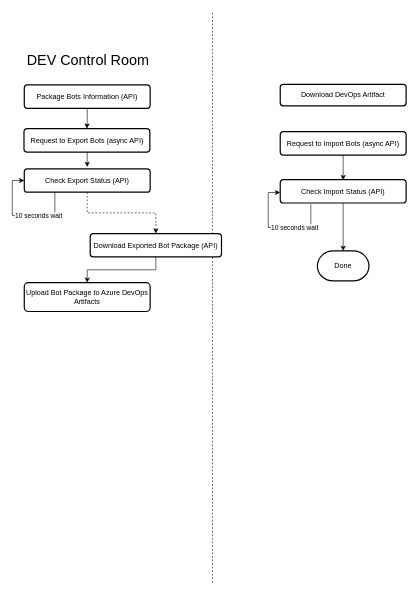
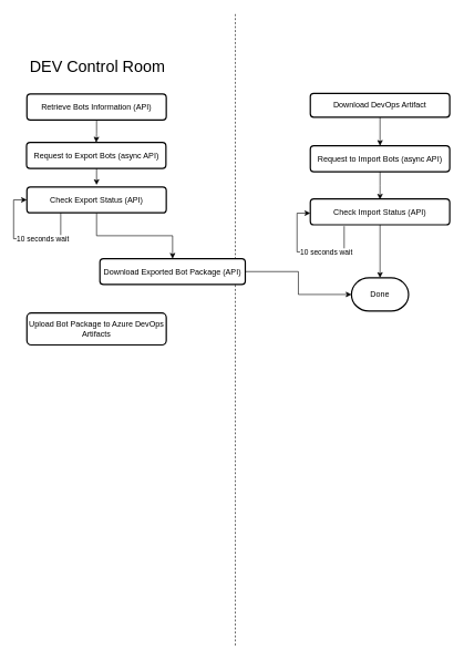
  <mxCell id="0" />
  <mxCell id="1" parent="0" />
  <mxCell id="2" value="" style="endArrow=none;dashed=1;html=1;rounded=0;" parent="1" edge="1"><mxGeometry width="50" height="50" relative="1" as="geometry"><mxPoint x="354" y="971.667" as="sourcePoint" /><mxPoint x="354" y="20" as="targetPoint" /></mxGeometry></mxCell>
  <mxCell id="3" value="&lt;font style=&quot;font-size: 24px;&quot;&gt;DEV Control Room&lt;/font&gt;" style="text;html=1;align=center;verticalAlign=middle;resizable=0;points=[];autosize=1;strokeColor=none;fillColor=none;" parent="1" vertex="1"><mxGeometry x="31" y="81" width="230" height="40" as="geometry" /></mxCell>
- <mxCell id="4" style="edgeStyle=orthogonalEdgeStyle;rounded=0;orthogonalLoop=1;jettySize=auto;html=1;entryX=0.5;entryY=0;entryDx=0;entryDy=0;dashed=1;" parent="1" source="5" target="10" edge="1"><mxGeometry relative="1" as="geometry" /></mxCell>
+ <mxCell id="4" style="edgeStyle=orthogonalEdgeStyle;rounded=0;orthogonalLoop=1;jettySize=auto;html=1;entryX=0.5;entryY=0;entryDx=0;entryDy=0;" parent="1" source="5" target="10" edge="1"><mxGeometry relative="1" as="geometry" /></mxCell>
  <mxCell id="5" value="Check Export Status (API)" style="whiteSpace=wrap;html=1;rounded=1;arcSize=14;strokeWidth=2;" parent="1" vertex="1"><mxGeometry x="40" y="281" width="210" height="39" as="geometry" /></mxCell>
  <mxCell id="6" value="" style="edgeStyle=orthogonalEdgeStyle;rounded=0;orthogonalLoop=1;jettySize=auto;html=1;" parent="1" edge="1"><mxGeometry relative="1" as="geometry"><mxPoint x="145" y="240" as="sourcePoint" /><mxPoint x="145" y="278" as="targetPoint" /></mxGeometry></mxCell>
  <mxCell id="7" value="" style="edgeStyle=orthogonalEdgeStyle;rounded=0;orthogonalLoop=1;jettySize=auto;html=1;" edge="1" parent="1" source="8" target="23"><mxGeometry relative="1" as="geometry" /></mxCell>
- <mxCell id="8" value="Package Bots Information (API)" style="whiteSpace=wrap;html=1;rounded=1;arcSize=14;strokeWidth=2;" parent="1" vertex="1"><mxGeometry x="40" y="141" width="210" height="39" as="geometry" /></mxCell>
- <mxCell id="9" value="" style="edgeStyle=orthogonalEdgeStyle;rounded=0;orthogonalLoop=1;jettySize=auto;html=1;" parent="1" source="10" target="15" edge="1"><mxGeometry relative="1" as="geometry" /></mxCell>
+ <mxCell id="8" value="Retrieve Bots Information (API)" style="whiteSpace=wrap;html=1;rounded=1;arcSize=14;strokeWidth=2;" parent="1" vertex="1"><mxGeometry x="40" y="141" width="210" height="39" as="geometry" /></mxCell>
+ <mxCell id="9" value="" style="edgeStyle=orthogonalEdgeStyle;rounded=0;orthogonalLoop=1;jettySize=auto;html=1;" parent="1" source="10" target="16" edge="1"><mxGeometry relative="1" as="geometry" /></mxCell>
  <mxCell id="10" value="Download Exported Bot Package (API)" style="whiteSpace=wrap;html=1;rounded=1;arcSize=14;strokeWidth=2;" parent="1" vertex="1"><mxGeometry x="150" y="389" width="219" height="39" as="geometry" /></mxCell>
  <mxCell id="11" value="" style="edgeStyle=orthogonalEdgeStyle;rounded=0;orthogonalLoop=1;jettySize=auto;html=1;" parent="1" source="12" edge="1"><mxGeometry relative="1" as="geometry"><mxPoint x="572" y="300" as="targetPoint" /></mxGeometry></mxCell>
  <mxCell id="12" value="Request to Import Bots (async API)" style="whiteSpace=wrap;html=1;rounded=1;arcSize=14;strokeWidth=2;" parent="1" vertex="1"><mxGeometry x="467" y="219" width="210" height="39" as="geometry" /></mxCell>
+ <mxCell id="13" value="" style="edgeStyle=orthogonalEdgeStyle;rounded=0;orthogonalLoop=1;jettySize=auto;html=1;" parent="1" source="14" target="12" edge="1"><mxGeometry relative="1" as="geometry" /></mxCell>
  <mxCell id="14" value="Download DevOps Artifact" style="whiteSpace=wrap;html=1;rounded=1;arcSize=14;strokeWidth=2;" parent="1" vertex="1"><mxGeometry x="467" y="140" width="210" height="36" as="geometry" /></mxCell>
  <mxCell id="15" value="Upload Bot Package to Azure DevOps Artifacts" style="whiteSpace=wrap;html=1;rounded=1;arcSize=14;strokeWidth=2;" parent="1" vertex="1"><mxGeometry x="40" y="471" width="210" height="48" as="geometry" /></mxCell>
  <mxCell id="16" value="Done" style="strokeWidth=2;html=1;shape=mxgraph.flowchart.terminator;whiteSpace=wrap;" parent="1" vertex="1"><mxGeometry x="529" y="418" width="86" height="50" as="geometry" /></mxCell>
  <mxCell id="17" style="edgeStyle=orthogonalEdgeStyle;rounded=0;orthogonalLoop=1;jettySize=auto;html=1;entryX=0;entryY=0.5;entryDx=0;entryDy=0;" parent="1" edge="1"><mxGeometry relative="1" as="geometry"><mxPoint x="91.024" y="320" as="sourcePoint" /><mxPoint x="40" y="300.5" as="targetPoint" /><Array as="points"><mxPoint x="91" y="359" /><mxPoint x="20" y="359" /><mxPoint x="20" y="301" /></Array></mxGeometry></mxCell>
  <mxCell id="18" value="10 seconds wait" style="edgeLabel;html=1;align=center;verticalAlign=middle;resizable=0;points=[];" parent="17" vertex="1" connectable="0"><mxGeometry x="-0.29" relative="1" as="geometry"><mxPoint as="offset" /></mxGeometry></mxCell>
  <mxCell id="19" style="edgeStyle=orthogonalEdgeStyle;rounded=0;orthogonalLoop=1;jettySize=auto;html=1;entryX=0;entryY=0.5;entryDx=0;entryDy=0;" parent="1" edge="1"><mxGeometry relative="1" as="geometry"><mxPoint x="518.024" y="340" as="sourcePoint" /><mxPoint x="467" y="320.5" as="targetPoint" /><Array as="points"><mxPoint x="518" y="379" /><mxPoint x="447" y="379" /><mxPoint x="447" y="321" /></Array></mxGeometry></mxCell>
  <mxCell id="20" value="10 seconds wait" style="edgeLabel;html=1;align=center;verticalAlign=middle;resizable=0;points=[];" parent="19" vertex="1" connectable="0"><mxGeometry x="-0.29" relative="1" as="geometry"><mxPoint as="offset" /></mxGeometry></mxCell>
  <mxCell id="21" value="" style="edgeStyle=orthogonalEdgeStyle;rounded=0;orthogonalLoop=1;jettySize=auto;html=1;" parent="1" source="22" target="16" edge="1"><mxGeometry relative="1" as="geometry" /></mxCell>
  <mxCell id="22" value="Check Import Status (API)" style="whiteSpace=wrap;html=1;rounded=1;arcSize=14;strokeWidth=2;" parent="1" vertex="1"><mxGeometry x="467" y="299" width="210" height="39" as="geometry" /></mxCell>
  <mxCell id="23" value="Request to Export Bots (async API)" style="whiteSpace=wrap;html=1;rounded=1;arcSize=14;strokeWidth=2;" vertex="1" parent="1"><mxGeometry x="39.5" y="214" width="210" height="39" as="geometry" /></mxCell>
